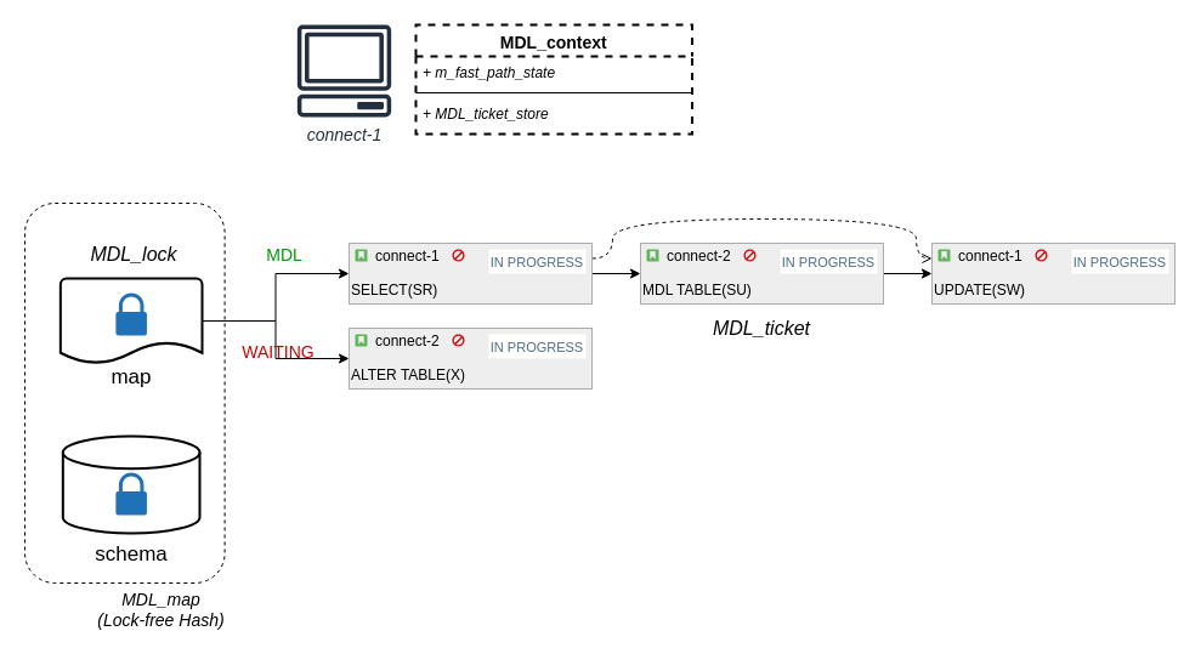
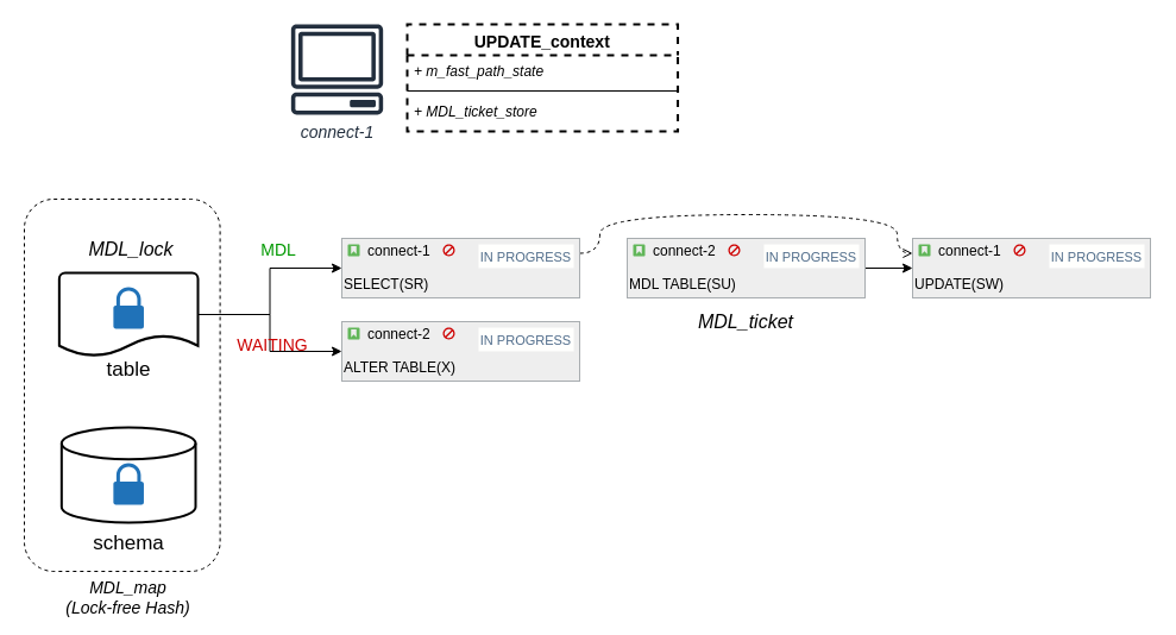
  <mxCell id="0" />
  <mxCell id="1" parent="0" />
  <mxCell id="2" style="edgeStyle=orthogonalEdgeStyle;rounded=0;orthogonalLoop=1;jettySize=auto;html=1;exitX=1;exitY=0.5;exitDx=0;exitDy=0;exitPerimeter=0;entryX=0;entryY=0.5;entryDx=0;entryDy=0;" edge="1" parent="1" source="29" target="6"><mxGeometry relative="1" as="geometry" /></mxCell>
  <mxCell id="3" style="edgeStyle=orthogonalEdgeStyle;rounded=0;orthogonalLoop=1;jettySize=auto;html=1;exitX=1;exitY=0.5;exitDx=0;exitDy=0;exitPerimeter=0;entryX=0;entryY=0.5;entryDx=0;entryDy=0;" edge="1" parent="1" source="29" target="11"><mxGeometry relative="1" as="geometry" /></mxCell>
- <mxCell id="4" style="edgeStyle=orthogonalEdgeStyle;rounded=0;orthogonalLoop=1;jettySize=auto;html=1;exitX=1;exitY=0.5;exitDx=0;exitDy=0;entryX=0;entryY=0.5;entryDx=0;entryDy=0;" edge="1" parent="1" source="6" target="9"><mxGeometry relative="1" as="geometry" /></mxCell>
  <mxCell id="5" style="edgeStyle=orthogonalEdgeStyle;curved=1;orthogonalLoop=1;jettySize=auto;html=1;exitX=1;exitY=0.25;exitDx=0;exitDy=0;entryX=0;entryY=0.25;entryDx=0;entryDy=0;dashed=1;fontSize=14;strokeColor=#000000;strokeWidth=1;endArrow=open;" edge="1" parent="1" source="6" target="14"><mxGeometry relative="1" as="geometry"><Array as="points"><mxPoint x="504" y="213" /><mxPoint x="504" y="180" /><mxPoint x="754" y="180" /><mxPoint x="754" y="213" /></Array></mxGeometry></mxCell>
  <mxCell id="6" value="SELECT(SR)" style="html=1;shadow=0;dashed=0;shape=mxgraph.atlassian.issue;issueType=story;issuePriority=blocker;issueStatus=inProgress;verticalAlign=top;align=left;whiteSpace=wrap;overflow=hidden;spacingTop=25;strokeColor=#A8ADB0;fillColor=#EEEEEE;fontSize=12;backgroundOutline=1;" vertex="1" parent="1"><mxGeometry x="287" y="200" width="200" height="50" as="geometry" /></mxCell>
  <mxCell id="7" value="connect-1" style="strokeColor=none;fillColor=none;part=1;resizable=0;align=left;autosize=1;points=[];deletable=0;connectable=0;" vertex="1" parent="6"><mxGeometry width="70" height="20" relative="1" as="geometry"><mxPoint x="20" as="offset" /></mxGeometry></mxCell>
  <mxCell id="8" style="edgeStyle=orthogonalEdgeStyle;rounded=0;orthogonalLoop=1;jettySize=auto;html=1;exitX=1;exitY=0.5;exitDx=0;exitDy=0;entryX=0;entryY=0.5;entryDx=0;entryDy=0;" edge="1" parent="1" source="9" target="14"><mxGeometry relative="1" as="geometry" /></mxCell>
  <mxCell id="9" value="MDL TABLE(SU)" style="html=1;shadow=0;dashed=0;shape=mxgraph.atlassian.issue;issueType=story;issuePriority=blocker;issueStatus=inProgress;verticalAlign=top;align=left;whiteSpace=wrap;overflow=hidden;spacingTop=25;strokeColor=#A8ADB0;fillColor=#EEEEEE;fontSize=12;backgroundOutline=1;" vertex="1" parent="1"><mxGeometry x="527" y="200" width="200" height="50" as="geometry" /></mxCell>
  <mxCell id="10" value="connect-2" style="strokeColor=none;fillColor=none;part=1;resizable=0;align=left;autosize=1;points=[];deletable=0;connectable=0;" vertex="1" parent="9"><mxGeometry width="70" height="20" relative="1" as="geometry"><mxPoint x="20" as="offset" /></mxGeometry></mxCell>
  <mxCell id="11" value="ALTER TABLE(X)" style="html=1;shadow=0;dashed=0;shape=mxgraph.atlassian.issue;issueType=story;issuePriority=blocker;issueStatus=inProgress;verticalAlign=top;align=left;whiteSpace=wrap;overflow=hidden;spacingTop=25;strokeColor=#A8ADB0;fillColor=#EEEEEE;fontSize=12;backgroundOutline=1;" vertex="1" parent="1"><mxGeometry x="287" y="270" width="200" height="50" as="geometry" /></mxCell>
  <mxCell id="12" value="connect-2" style="strokeColor=none;fillColor=none;part=1;resizable=0;align=left;autosize=1;points=[];deletable=0;connectable=0;" vertex="1" parent="11"><mxGeometry width="70" height="20" relative="1" as="geometry"><mxPoint x="20" as="offset" /></mxGeometry></mxCell>
  <mxCell id="13" value="&lt;font style=&quot;font-size: 14px&quot;&gt;&lt;i&gt;connect-1&lt;/i&gt;&lt;/font&gt;" style="outlineConnect=0;fontColor=#232F3E;gradientColor=none;fillColor=#232F3E;strokeColor=none;dashed=0;verticalLabelPosition=bottom;verticalAlign=top;align=center;html=1;fontSize=12;fontStyle=0;aspect=fixed;pointerEvents=1;shape=mxgraph.aws4.client;" vertex="1" parent="1"><mxGeometry x="244" y="20" width="78" height="76" as="geometry" /></mxCell>
  <mxCell id="14" value="UPDATE(SW)" style="html=1;shadow=0;dashed=0;shape=mxgraph.atlassian.issue;issueType=story;issuePriority=blocker;issueStatus=inProgress;verticalAlign=top;align=left;whiteSpace=wrap;overflow=hidden;spacingTop=25;strokeColor=#A8ADB0;fillColor=#EEEEEE;fontSize=12;backgroundOutline=1;" vertex="1" parent="1"><mxGeometry x="767" y="200" width="200" height="50" as="geometry" /></mxCell>
  <mxCell id="15" value="connect-1" style="strokeColor=none;fillColor=none;part=1;resizable=0;align=left;autosize=1;points=[];deletable=0;connectable=0;" vertex="1" parent="14"><mxGeometry width="70" height="20" relative="1" as="geometry"><mxPoint x="20" as="offset" /></mxGeometry></mxCell>
  <mxCell id="16" value="&lt;font style=&quot;font-size: 14px&quot; color=&quot;#009900&quot;&gt;MDL&lt;/font&gt;" style="text;html=1;strokeColor=none;fillColor=none;align=center;verticalAlign=middle;whiteSpace=wrap;rounded=0;" vertex="1" parent="1"><mxGeometry x="214" y="200" width="40" height="20" as="geometry" /></mxCell>
  <mxCell id="17" value="&lt;font style=&quot;font-size: 14px&quot; color=&quot;#cc0000&quot;&gt;WAITING&lt;/font&gt;" style="text;html=1;strokeColor=none;fillColor=none;align=center;verticalAlign=middle;whiteSpace=wrap;rounded=0;" vertex="1" parent="1"><mxGeometry x="209" y="280" width="40" height="20" as="geometry" /></mxCell>
  <mxCell id="18" value="&lt;font style=&quot;font-size: 16px&quot;&gt;&lt;i&gt;MDL_ticket&lt;/i&gt;&lt;/font&gt;" style="text;html=1;strokeColor=none;fillColor=none;align=center;verticalAlign=middle;whiteSpace=wrap;rounded=0;" vertex="1" parent="1"><mxGeometry x="607" y="260" width="40" height="20" as="geometry" /></mxCell>
- <mxCell id="19" value="MDL_context" style="swimlane;fontStyle=1;align=center;verticalAlign=top;childLayout=stackLayout;horizontal=1;startSize=26;horizontalStack=0;resizeParent=1;resizeParentMax=0;resizeLast=0;collapsible=1;marginBottom=0;dashed=1;strokeWidth=2;fillColor=none;gradientColor=none;fontSize=14;" vertex="1" parent="1"><mxGeometry x="342" y="20" width="227.55" height="90" as="geometry" /></mxCell>
+ <mxCell id="19" value="UPDATE_context" style="swimlane;fontStyle=1;align=center;verticalAlign=top;childLayout=stackLayout;horizontal=1;startSize=26;horizontalStack=0;resizeParent=1;resizeParentMax=0;resizeLast=0;collapsible=1;marginBottom=0;dashed=1;strokeWidth=2;fillColor=none;gradientColor=none;fontSize=14;" vertex="1" parent="1"><mxGeometry x="342" y="20" width="227.55" height="90" as="geometry" /></mxCell>
  <mxCell id="20" value="+ m_fast_path_state" style="text;strokeColor=none;fillColor=none;align=left;verticalAlign=top;spacingLeft=4;spacingRight=4;overflow=hidden;rotatable=0;points=[[0,0.5],[1,0.5]];portConstraint=eastwest;fontStyle=2" vertex="1" parent="19"><mxGeometry y="26" width="227.55" height="26" as="geometry" /></mxCell>
  <mxCell id="21" value="" style="line;strokeWidth=1;fillColor=none;align=left;verticalAlign=middle;spacingTop=-1;spacingLeft=3;spacingRight=3;rotatable=0;labelPosition=right;points=[];portConstraint=eastwest;" vertex="1" parent="19"><mxGeometry y="52" width="227.55" height="8" as="geometry" /></mxCell>
  <mxCell id="22" value="+ MDL_ticket_store" style="text;strokeColor=none;fillColor=none;align=left;verticalAlign=top;spacingLeft=4;spacingRight=4;overflow=hidden;rotatable=0;points=[[0,0.5],[1,0.5]];portConstraint=eastwest;fontStyle=2" vertex="1" parent="19"><mxGeometry y="60" width="227.55" height="30" as="geometry" /></mxCell>
  <mxCell id="23" value="" style="rounded=1;whiteSpace=wrap;html=1;fontSize=14;strokeWidth=1;fillColor=none;gradientColor=none;dashed=1;" vertex="1" parent="1"><mxGeometry x="20" y="167" width="164.6" height="313" as="geometry" /></mxCell>
  <mxCell id="24" value="" style="group" vertex="1" connectable="0" parent="1"><mxGeometry x="49.34" y="199" width="116.66" height="268" as="geometry" /></mxCell>
  <mxCell id="25" value="" style="strokeWidth=2;html=1;shape=mxgraph.flowchart.database;whiteSpace=wrap;fontSize=14;fillColor=none;gradientColor=none;" vertex="1" parent="24"><mxGeometry x="1.99" y="160" width="112.67" height="80" as="geometry" /></mxCell>
  <mxCell id="26" value="&lt;font style=&quot;font-size: 17px&quot;&gt;schema&lt;/font&gt;" style="text;html=1;strokeColor=none;fillColor=none;align=center;verticalAlign=middle;whiteSpace=wrap;rounded=0;dashed=1;fontSize=14;strokeWidth=2;" vertex="1" parent="24"><mxGeometry x="38.33" y="248" width="40" height="20" as="geometry" /></mxCell>
  <mxCell id="27" value="" style="pointerEvents=1;shadow=0;dashed=0;html=1;strokeColor=none;labelPosition=center;verticalLabelPosition=bottom;verticalAlign=top;outlineConnect=0;align=center;shape=mxgraph.office.security.lock_protected;fillColor=#2072B8;" vertex="1" parent="24"><mxGeometry x="45.53" y="190" width="25.58" height="35" as="geometry" /></mxCell>
  <mxCell id="28" value="" style="group" vertex="1" connectable="0" parent="24"><mxGeometry width="116.66" height="122" as="geometry" /></mxCell>
  <mxCell id="29" value="" style="strokeWidth=2;html=1;shape=mxgraph.flowchart.document2;whiteSpace=wrap;size=0.25;" vertex="1" parent="28"><mxGeometry y="30" width="116.66" height="70" as="geometry" /></mxCell>
  <mxCell id="30" value="" style="pointerEvents=1;shadow=0;dashed=0;html=1;strokeColor=none;labelPosition=center;verticalLabelPosition=bottom;verticalAlign=top;outlineConnect=0;align=center;shape=mxgraph.office.security.lock_protected;fillColor=#2072B8;" vertex="1" parent="28"><mxGeometry x="45.54" y="42" width="25.58" height="35" as="geometry" /></mxCell>
- <mxCell id="31" value="&lt;font style=&quot;font-size: 17px&quot;&gt;map&lt;/font&gt;" style="text;html=1;strokeColor=none;fillColor=none;align=center;verticalAlign=middle;whiteSpace=wrap;rounded=0;dashed=1;fontSize=14;strokeWidth=2;" vertex="1" parent="28"><mxGeometry x="38.33" y="102" width="40" height="20" as="geometry" /></mxCell>
+ <mxCell id="31" value="&lt;font style=&quot;font-size: 17px&quot;&gt;table&lt;/font&gt;" style="text;html=1;strokeColor=none;fillColor=none;align=center;verticalAlign=middle;whiteSpace=wrap;rounded=0;dashed=1;fontSize=14;strokeWidth=2;" vertex="1" parent="28"><mxGeometry x="38.33" y="102" width="40" height="20" as="geometry" /></mxCell>
  <mxCell id="32" value="&lt;font style=&quot;font-size: 16px&quot;&gt;&lt;i&gt;MDL_lock&lt;/i&gt;&lt;/font&gt;" style="text;html=1;strokeColor=none;fillColor=none;align=center;verticalAlign=middle;whiteSpace=wrap;rounded=0;" vertex="1" parent="28"><mxGeometry x="40.54" width="40" height="20" as="geometry" /></mxCell>
- <mxCell id="33" value="&lt;i&gt;MDL_map&lt;br&gt;(Lock-free Hash)&lt;/i&gt;" style="text;html=1;strokeColor=none;fillColor=none;align=center;verticalAlign=middle;whiteSpace=wrap;rounded=0;dashed=1;fontSize=14;" vertex="1" parent="1"><mxGeometry x="74.34" y="492" width="117.23" height="20" as="geometry" /></mxCell>
+ <mxCell id="33" value="&lt;i&gt;MDL_map&lt;br&gt;(Lock-free Hash)&lt;/i&gt;" style="text;html=1;strokeColor=none;fillColor=none;align=center;verticalAlign=middle;whiteSpace=wrap;rounded=0;dashed=1;fontSize=14;" vertex="1" parent="1"><mxGeometry x="49.34" y="492" width="117.23" height="20" as="geometry" /></mxCell>
